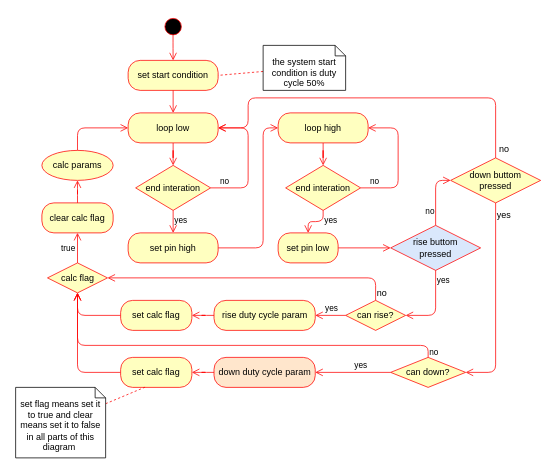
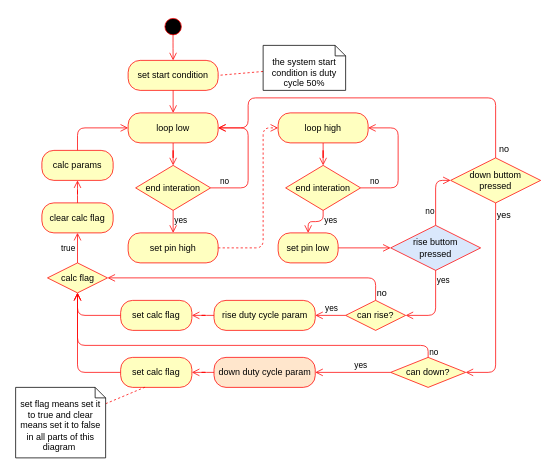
  <mxCell id="0" />
  <mxCell id="1" parent="0" />
  <mxCell id="2" value="" style="ellipse;html=1;shape=startState;fillColor=#000000;strokeColor=#ff0000;" parent="1" vertex="1"><mxGeometry x="215" y="20" width="30" height="30" as="geometry" /></mxCell>
  <mxCell id="3" value="" style="edgeStyle=orthogonalEdgeStyle;html=1;verticalAlign=bottom;endArrow=open;endSize=8;strokeColor=#ff0000;entryX=0.5;entryY=0;entryDx=0;entryDy=0;exitX=0.496;exitY=0.881;exitDx=0;exitDy=0;exitPerimeter=0;" parent="1" source="2" target="4" edge="1"><mxGeometry relative="1" as="geometry"><mxPoint x="225" y="90" as="targetPoint" /></mxGeometry></mxCell>
  <mxCell id="4" value="set start condition" style="rounded=1;whiteSpace=wrap;html=1;arcSize=40;fontColor=#000000;fillColor=#ffffc0;strokeColor=#ff0000;" parent="1" vertex="1"><mxGeometry x="170" y="80" width="120" height="40" as="geometry" /></mxCell>
  <mxCell id="5" value="" style="edgeStyle=orthogonalEdgeStyle;html=1;verticalAlign=bottom;endArrow=open;endSize=8;strokeColor=#ff0000;entryX=0.5;entryY=0;entryDx=0;entryDy=0;" parent="1" source="4" target="7" edge="1"><mxGeometry relative="1" as="geometry"><mxPoint x="225" y="200" as="targetPoint" /></mxGeometry></mxCell>
  <mxCell id="6" style="edgeStyle=orthogonalEdgeStyle;rounded=0;orthogonalLoop=1;jettySize=auto;html=1;entryX=0.5;entryY=0;entryDx=0;entryDy=0;endArrow=open;endFill=0;fillColor=#f8cecc;strokeColor=#FF0000;endSize=8;" parent="1" source="7" target="8" edge="1"><mxGeometry relative="1" as="geometry" /></mxCell>
  <mxCell id="7" value="loop low" style="rounded=1;whiteSpace=wrap;html=1;arcSize=40;fontColor=#000000;fillColor=#ffffc0;strokeColor=#ff0000;" parent="1" vertex="1"><mxGeometry x="170" y="150" width="120" height="40" as="geometry" /></mxCell>
  <mxCell id="8" value="end interation" style="rhombus;whiteSpace=wrap;html=1;fillColor=#ffffc0;strokeColor=#ff0000;" parent="1" vertex="1"><mxGeometry x="180" y="220" width="100" height="60" as="geometry" /></mxCell>
  <mxCell id="9" value="no" style="edgeStyle=orthogonalEdgeStyle;html=1;align=left;verticalAlign=bottom;endArrow=open;endSize=8;strokeColor=#ff0000;entryX=1;entryY=0.5;entryDx=0;entryDy=0;exitX=1;exitY=0.5;exitDx=0;exitDy=0;" parent="1" source="8" target="7" edge="1"><mxGeometry x="-0.875" relative="1" as="geometry"><mxPoint x="360" y="170" as="targetPoint" /><Array as="points"><mxPoint x="330" y="250" /><mxPoint x="330" y="170" /></Array><mxPoint as="offset" /></mxGeometry></mxCell>
  <mxCell id="10" value="yes" style="edgeStyle=orthogonalEdgeStyle;html=1;align=left;verticalAlign=top;endArrow=open;endSize=8;strokeColor=#ff0000;entryX=0.5;entryY=0;entryDx=0;entryDy=0;" parent="1" source="8" target="12" edge="1"><mxGeometry x="-1" relative="1" as="geometry"><mxPoint x="230" y="310" as="targetPoint" /></mxGeometry></mxCell>
- <mxCell id="11" style="edgeStyle=orthogonalEdgeStyle;rounded=1;orthogonalLoop=1;jettySize=auto;html=1;entryX=0;entryY=0.5;entryDx=0;entryDy=0;endArrow=open;endFill=0;endSize=8;strokeColor=#FF0000;" parent="1" source="12" target="14" edge="1"><mxGeometry relative="1" as="geometry"><Array as="points"><mxPoint x="350" y="330" /><mxPoint x="350" y="170" /></Array></mxGeometry></mxCell>
+ <mxCell id="11" style="edgeStyle=orthogonalEdgeStyle;rounded=1;orthogonalLoop=1;jettySize=auto;html=1;entryX=0;entryY=0.5;entryDx=0;entryDy=0;endArrow=open;endFill=0;endSize=8;strokeColor=#FF0000;dashed=1;" parent="1" source="12" target="14" edge="1"><mxGeometry relative="1" as="geometry"><Array as="points"><mxPoint x="350" y="330" /><mxPoint x="350" y="170" /></Array></mxGeometry></mxCell>
  <mxCell id="12" value="set pin high" style="rounded=1;whiteSpace=wrap;html=1;arcSize=40;fontColor=#000000;fillColor=#ffffc0;strokeColor=#ff0000;" parent="1" vertex="1"><mxGeometry x="170" y="310" width="120" height="40" as="geometry" /></mxCell>
  <mxCell id="13" style="edgeStyle=orthogonalEdgeStyle;rounded=0;orthogonalLoop=1;jettySize=auto;html=1;entryX=0.5;entryY=0;entryDx=0;entryDy=0;endArrow=open;endFill=0;fillColor=#f8cecc;strokeColor=#FF0000;endSize=8;" parent="1" source="14" target="15" edge="1"><mxGeometry relative="1" as="geometry" /></mxCell>
  <mxCell id="14" value="loop high" style="rounded=1;whiteSpace=wrap;html=1;arcSize=40;fontColor=#000000;fillColor=#ffffc0;strokeColor=#ff0000;" parent="1" vertex="1"><mxGeometry x="370" y="150" width="120" height="40" as="geometry" /></mxCell>
  <mxCell id="15" value="end interation" style="rhombus;whiteSpace=wrap;html=1;fillColor=#ffffc0;strokeColor=#ff0000;" parent="1" vertex="1"><mxGeometry x="380" y="220" width="100" height="60" as="geometry" /></mxCell>
  <mxCell id="16" value="no" style="edgeStyle=orthogonalEdgeStyle;html=1;align=left;verticalAlign=bottom;endArrow=open;endSize=8;strokeColor=#ff0000;entryX=1;entryY=0.5;entryDx=0;entryDy=0;exitX=1;exitY=0.5;exitDx=0;exitDy=0;" parent="1" source="15" target="14" edge="1"><mxGeometry x="-0.875" relative="1" as="geometry"><mxPoint x="560" y="170" as="targetPoint" /><Array as="points"><mxPoint x="530" y="250" /><mxPoint x="530" y="170" /></Array><mxPoint as="offset" /></mxGeometry></mxCell>
  <mxCell id="17" value="yes" style="edgeStyle=orthogonalEdgeStyle;html=1;align=left;verticalAlign=top;endArrow=open;endSize=8;strokeColor=#ff0000;entryX=0.5;entryY=0;entryDx=0;entryDy=0;" parent="1" source="15" target="19" edge="1"><mxGeometry x="-1" relative="1" as="geometry"><mxPoint x="430" y="310" as="targetPoint" /></mxGeometry></mxCell>
  <mxCell id="18" style="edgeStyle=orthogonalEdgeStyle;rounded=1;orthogonalLoop=1;jettySize=auto;html=1;entryX=0;entryY=0.5;entryDx=0;entryDy=0;endArrow=open;endFill=0;endSize=8;strokeColor=#FF0000;" parent="1" source="19" target="21" edge="1"><mxGeometry relative="1" as="geometry" /></mxCell>
  <mxCell id="19" value="set pin low" style="rounded=1;whiteSpace=wrap;html=1;arcSize=40;fontColor=#000000;fillColor=#ffffc0;strokeColor=#ff0000;" parent="1" vertex="1"><mxGeometry x="370" y="310" width="80" height="40" as="geometry" /></mxCell>
  <mxCell id="20" value="no" style="edgeStyle=orthogonalEdgeStyle;rounded=1;orthogonalLoop=1;jettySize=auto;html=1;entryX=0;entryY=0.5;entryDx=0;entryDy=0;labelBackgroundColor=none;endArrow=open;endFill=0;endSize=8;strokeColor=#FF0000;align=right;verticalAlign=bottom;" parent="1" source="21" target="48" edge="1"><mxGeometry x="-0.75" relative="1" as="geometry"><mxPoint as="offset" /></mxGeometry></mxCell>
  <mxCell id="21" value="rise buttom&lt;br&gt;pressed" style="rhombus;whiteSpace=wrap;html=1;fillColor=#dae8fc;strokeColor=#ff0000;" parent="1" vertex="1"><mxGeometry x="520" y="300" width="120" height="60" as="geometry" /></mxCell>
  <mxCell id="22" value="yes" style="edgeStyle=orthogonalEdgeStyle;html=1;align=left;verticalAlign=top;endArrow=open;endSize=8;strokeColor=#ff0000;entryX=1;entryY=0.5;entryDx=0;entryDy=0;" parent="1" source="21" target="30" edge="1"><mxGeometry x="-1" relative="1" as="geometry"><mxPoint x="580" y="400" as="targetPoint" /><Array as="points"><mxPoint x="580" y="420" /></Array></mxGeometry></mxCell>
  <mxCell id="23" style="edgeStyle=orthogonalEdgeStyle;rounded=1;orthogonalLoop=1;jettySize=auto;html=1;labelBackgroundColor=none;endArrow=open;endFill=0;endSize=8;strokeColor=#FF0000;align=left;" parent="1" source="24" target="35" edge="1"><mxGeometry relative="1" as="geometry" /></mxCell>
  <mxCell id="24" value="rise duty cycle param" style="rounded=1;whiteSpace=wrap;html=1;arcSize=40;fontColor=#000000;fillColor=#ffffc0;strokeColor=#ff0000;" parent="1" vertex="1"><mxGeometry x="284.5" y="400" width="135" height="40" as="geometry" /></mxCell>
  <mxCell id="25" style="edgeStyle=orthogonalEdgeStyle;rounded=1;orthogonalLoop=1;jettySize=auto;html=1;entryX=1;entryY=0.5;entryDx=0;entryDy=0;labelBackgroundColor=none;endArrow=open;endFill=0;endSize=8;strokeColor=#FF0000;align=right;" parent="1" source="26" target="37" edge="1"><mxGeometry relative="1" as="geometry" /></mxCell>
  <mxCell id="26" value="down duty cycle param" style="rounded=1;whiteSpace=wrap;html=1;arcSize=40;fontColor=#000000;fillColor=#ffe6cc;strokeColor=#ff0000;" parent="1" vertex="1"><mxGeometry x="284.5" y="476" width="135" height="40" as="geometry" /></mxCell>
  <mxCell id="27" value="yes" style="edgeStyle=orthogonalEdgeStyle;rounded=1;orthogonalLoop=1;jettySize=auto;html=1;entryX=1;entryY=0.5;entryDx=0;entryDy=0;labelBackgroundColor=none;endArrow=open;endFill=0;endSize=8;strokeColor=#FF0000;verticalAlign=bottom;align=left;" parent="1" source="30" target="24" edge="1"><mxGeometry x="0.455" relative="1" as="geometry"><mxPoint as="offset" /></mxGeometry></mxCell>
  <mxCell id="28" style="edgeStyle=orthogonalEdgeStyle;rounded=1;orthogonalLoop=1;jettySize=auto;html=1;entryX=1;entryY=0.5;entryDx=0;entryDy=0;labelBackgroundColor=none;endArrow=open;endFill=0;endSize=8;strokeColor=#FF0000;align=right;" parent="1" source="30" target="39" edge="1"><mxGeometry relative="1" as="geometry"><Array as="points"><mxPoint x="500" y="370" /></Array></mxGeometry></mxCell>
  <mxCell id="29" value="no" style="text;html=1;align=left;verticalAlign=middle;resizable=0;points=[];labelBackgroundColor=#ffffff;" parent="28" vertex="1" connectable="0"><mxGeometry x="-0.098" y="-1" relative="1" as="geometry"><mxPoint x="144.76" y="21" as="offset" /></mxGeometry></mxCell>
  <mxCell id="30" value="can rise?" style="rhombus;whiteSpace=wrap;html=1;fillColor=#ffffc0;strokeColor=#ff0000;" parent="1" vertex="1"><mxGeometry x="460" y="400" width="80" height="40" as="geometry" /></mxCell>
  <mxCell id="31" value="yes" style="edgeStyle=orthogonalEdgeStyle;rounded=1;orthogonalLoop=1;jettySize=auto;html=1;entryX=1;entryY=0.5;entryDx=0;entryDy=0;labelBackgroundColor=none;endArrow=open;endFill=0;endSize=8;strokeColor=#FF0000;verticalAlign=bottom;align=left;" parent="1" source="33" target="26" edge="1"><mxGeometry relative="1" as="geometry" /></mxCell>
  <mxCell id="32" value="no" style="edgeStyle=orthogonalEdgeStyle;rounded=1;orthogonalLoop=1;jettySize=auto;html=1;entryX=0.5;entryY=1;entryDx=0;entryDy=0;labelBackgroundColor=none;endArrow=open;endFill=0;endSize=8;strokeColor=#FF0000;align=left;exitX=0.5;exitY=0;exitDx=0;exitDy=0;" parent="1" source="33" target="39" edge="1"><mxGeometry x="-0.974" relative="1" as="geometry"><Array as="points"><mxPoint x="570" y="460" /><mxPoint x="103" y="460" /></Array><mxPoint as="offset" /></mxGeometry></mxCell>
  <mxCell id="33" value="can down?" style="rhombus;whiteSpace=wrap;html=1;fillColor=#ffffc0;strokeColor=#ff0000;" parent="1" vertex="1"><mxGeometry x="520" y="476" width="100" height="40" as="geometry" /></mxCell>
  <mxCell id="34" style="edgeStyle=orthogonalEdgeStyle;rounded=1;orthogonalLoop=1;jettySize=auto;html=1;labelBackgroundColor=none;endArrow=open;endFill=0;endSize=8;strokeColor=#FF0000;align=right;" parent="1" source="35" target="39" edge="1"><mxGeometry relative="1" as="geometry" /></mxCell>
  <mxCell id="35" value="set calc flag" style="rounded=1;whiteSpace=wrap;html=1;arcSize=40;fontColor=#000000;fillColor=#ffffc0;strokeColor=#ff0000;" parent="1" vertex="1"><mxGeometry x="160" y="400" width="95" height="40" as="geometry" /></mxCell>
  <mxCell id="36" style="edgeStyle=orthogonalEdgeStyle;rounded=1;orthogonalLoop=1;jettySize=auto;html=1;entryX=0.5;entryY=1;entryDx=0;entryDy=0;labelBackgroundColor=none;endArrow=open;endFill=0;endSize=8;strokeColor=#FF0000;align=right;" parent="1" source="37" target="39" edge="1"><mxGeometry relative="1" as="geometry" /></mxCell>
  <mxCell id="37" value="set calc flag" style="rounded=1;whiteSpace=wrap;html=1;arcSize=40;fontColor=#000000;fillColor=#ffffc0;strokeColor=#ff0000;" parent="1" vertex="1"><mxGeometry x="160" y="476" width="95" height="40" as="geometry" /></mxCell>
  <mxCell id="38" value="true" style="edgeStyle=orthogonalEdgeStyle;rounded=1;orthogonalLoop=1;jettySize=auto;html=1;entryX=0.5;entryY=1;entryDx=0;entryDy=0;labelBackgroundColor=none;endArrow=open;endFill=0;endSize=8;strokeColor=#FF0000;align=right;" parent="1" source="39" target="41" edge="1"><mxGeometry y="3" relative="1" as="geometry"><mxPoint x="1" as="offset" /></mxGeometry></mxCell>
  <mxCell id="39" value="calc flag" style="rhombus;whiteSpace=wrap;html=1;fillColor=#ffffc0;strokeColor=#ff0000;" parent="1" vertex="1"><mxGeometry x="62.5" y="350" width="80" height="40" as="geometry" /></mxCell>
  <mxCell id="40" style="edgeStyle=orthogonalEdgeStyle;rounded=1;orthogonalLoop=1;jettySize=auto;html=1;entryX=0.5;entryY=1;entryDx=0;entryDy=0;labelBackgroundColor=none;endArrow=open;endFill=0;endSize=8;strokeColor=#FF0000;align=right;" parent="1" source="41" target="43" edge="1"><mxGeometry relative="1" as="geometry" /></mxCell>
  <mxCell id="41" value="clear calc flag" style="rounded=1;whiteSpace=wrap;html=1;arcSize=40;fontColor=#000000;fillColor=#ffffc0;strokeColor=#ff0000;" parent="1" vertex="1"><mxGeometry x="55" y="270" width="95" height="40" as="geometry" /></mxCell>
  <mxCell id="42" style="edgeStyle=orthogonalEdgeStyle;rounded=1;orthogonalLoop=1;jettySize=auto;html=1;entryX=0;entryY=0.5;entryDx=0;entryDy=0;labelBackgroundColor=none;endArrow=open;endFill=0;endSize=8;strokeColor=#FF0000;align=right;exitX=0.5;exitY=0;exitDx=0;exitDy=0;" parent="1" source="43" target="7" edge="1"><mxGeometry relative="1" as="geometry"><Array as="points"><mxPoint x="103" y="170" /></Array></mxGeometry></mxCell>
- <mxCell id="43" value="calc params" style="ellipse;whiteSpace=wrap;html=1;arcSize=40;fontColor=#000000;fillColor=#ffffc0;strokeColor=#ff0000;" parent="1" vertex="1"><mxGeometry x="55" y="200" width="95" height="40" as="geometry" /></mxCell>
+ <mxCell id="43" value="calc params" style="rounded=1;whiteSpace=wrap;html=1;arcSize=40;fontColor=#000000;fillColor=#ffffc0;strokeColor=#ff0000;" parent="1" vertex="1"><mxGeometry x="55" y="200" width="95" height="40" as="geometry" /></mxCell>
  <mxCell id="44" style="edgeStyle=orthogonalEdgeStyle;rounded=1;orthogonalLoop=1;jettySize=auto;html=1;entryX=1;entryY=0.5;entryDx=0;entryDy=0;labelBackgroundColor=none;endArrow=open;endFill=0;endSize=8;strokeColor=#FF0000;align=right;" parent="1" source="48" target="33" edge="1"><mxGeometry relative="1" as="geometry"><Array as="points"><mxPoint x="660" y="496" /></Array></mxGeometry></mxCell>
  <mxCell id="45" value="yes" style="text;html=1;align=left;verticalAlign=top;resizable=0;points=[];labelBackgroundColor=#ffffff;" parent="44" vertex="1" connectable="0"><mxGeometry x="-0.707" relative="1" as="geometry"><mxPoint y="-35.86" as="offset" /></mxGeometry></mxCell>
  <mxCell id="46" style="edgeStyle=orthogonalEdgeStyle;rounded=1;orthogonalLoop=1;jettySize=auto;html=1;entryX=1;entryY=0.5;entryDx=0;entryDy=0;labelBackgroundColor=none;endArrow=open;endFill=0;endSize=8;strokeColor=#FF0000;align=right;" parent="1" source="48" target="7" edge="1"><mxGeometry relative="1" as="geometry"><Array as="points"><mxPoint x="660" y="130" /><mxPoint x="330" y="130" /><mxPoint x="330" y="170" /></Array></mxGeometry></mxCell>
  <mxCell id="47" value="no" style="text;html=1;align=left;verticalAlign=middle;resizable=0;points=[];labelBackgroundColor=#ffffff;" parent="46" vertex="1" connectable="0"><mxGeometry x="-0.946" y="-3" relative="1" as="geometry"><mxPoint as="offset" /></mxGeometry></mxCell>
  <mxCell id="48" value="down buttom&lt;br&gt;pressed" style="rhombus;whiteSpace=wrap;html=1;fillColor=#ffffc0;strokeColor=#ff0000;" parent="1" vertex="1"><mxGeometry x="600" y="210" width="120" height="60" as="geometry" /></mxCell>
  <mxCell id="49" style="rounded=1;orthogonalLoop=1;jettySize=auto;html=1;entryX=1;entryY=0.5;entryDx=0;entryDy=0;labelBackgroundColor=none;endArrow=none;endFill=0;endSize=8;strokeColor=#FF0000;align=right;dashed=1;" parent="1" source="50" target="4" edge="1"><mxGeometry relative="1" as="geometry" /></mxCell>
  <mxCell id="50" value="&lt;br&gt;the system start condition is duty cycle 50%" style="shape=note;whiteSpace=wrap;html=1;size=14;verticalAlign=top;align=center;spacingTop=-6;" parent="1" vertex="1"><mxGeometry x="350" y="60" width="110" height="60" as="geometry" /></mxCell>
  <mxCell id="51" style="edgeStyle=none;rounded=1;orthogonalLoop=1;jettySize=auto;html=1;entryX=0.345;entryY=0.991;entryDx=0;entryDy=0;entryPerimeter=0;dashed=1;labelBackgroundColor=none;endArrow=none;endFill=0;endSize=8;strokeColor=#FF0000;align=right;" parent="1" source="52" target="37" edge="1"><mxGeometry relative="1" as="geometry" /></mxCell>
  <mxCell id="52" value="&lt;br&gt;set flag means set it to true and clear means set it to false in all parts of this diagram&amp;nbsp;" style="shape=note;whiteSpace=wrap;html=1;size=14;verticalAlign=top;align=center;spacingTop=-6;" parent="1" vertex="1"><mxGeometry x="20" y="516" width="120" height="94" as="geometry" /></mxCell>
